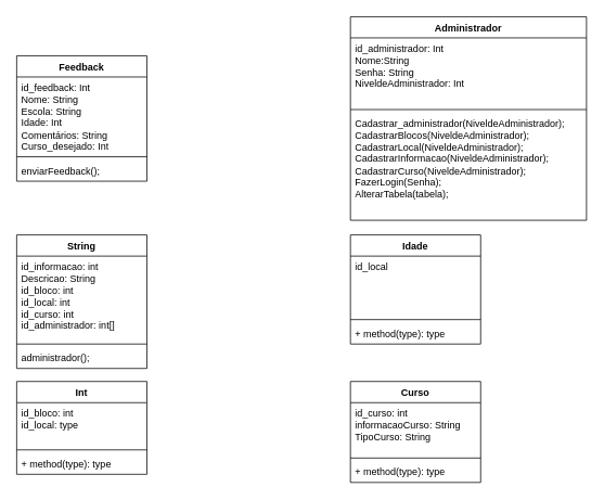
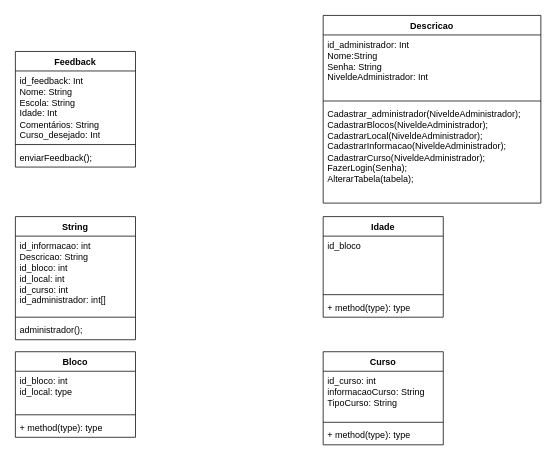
  <mxCell id="0" />
  <mxCell id="1" parent="0" />
  <mxCell id="2" value="Feedback" style="swimlane;fontStyle=1;align=center;verticalAlign=top;childLayout=stackLayout;horizontal=1;startSize=26;horizontalStack=0;resizeParent=1;resizeParentMax=0;resizeLast=0;collapsible=1;marginBottom=0;whiteSpace=wrap;html=1;" vertex="1" parent="1"><mxGeometry x="20" y="68" width="160" height="154" as="geometry" /></mxCell>
  <mxCell id="3" value="&lt;div&gt;&lt;font style=&quot;vertical-align: inherit;&quot; dir=&quot;auto&quot;&gt;&lt;font style=&quot;vertical-align: inherit;&quot; dir=&quot;auto&quot;&gt;id_feedback: Int&lt;/font&gt;&lt;/font&gt;&lt;/div&gt;&lt;font style=&quot;vertical-align: inherit;&quot; dir=&quot;auto&quot;&gt;&lt;font style=&quot;vertical-align: inherit;&quot; dir=&quot;auto&quot;&gt;Nome: String&lt;/font&gt;&lt;/font&gt;&lt;div&gt;&lt;font style=&quot;vertical-align: inherit;&quot; dir=&quot;auto&quot;&gt;&lt;font style=&quot;vertical-align: inherit;&quot; dir=&quot;auto&quot;&gt;Escola: String&lt;/font&gt;&lt;/font&gt;&lt;/div&gt;&lt;div&gt;&lt;font style=&quot;vertical-align: inherit;&quot; dir=&quot;auto&quot;&gt;&lt;font style=&quot;vertical-align: inherit;&quot; dir=&quot;auto&quot;&gt;Idade: Int&lt;/font&gt;&lt;/font&gt;&lt;/div&gt;&lt;div&gt;&lt;font style=&quot;vertical-align: inherit;&quot; dir=&quot;auto&quot;&gt;&lt;font style=&quot;vertical-align: inherit;&quot; dir=&quot;auto&quot;&gt;Comentários: String&lt;/font&gt;&lt;/font&gt;&lt;/div&gt;&lt;div&gt;&lt;font style=&quot;vertical-align: inherit;&quot; dir=&quot;auto&quot;&gt;&lt;font style=&quot;vertical-align: inherit;&quot; dir=&quot;auto&quot;&gt;Curso_desejado: Int&lt;/font&gt;&lt;/font&gt;&lt;/div&gt;" style="text;strokeColor=none;fillColor=none;align=left;verticalAlign=top;spacingLeft=4;spacingRight=4;overflow=hidden;rotatable=0;points=[[0,0.5],[1,0.5]];portConstraint=eastwest;whiteSpace=wrap;html=1;" vertex="1" parent="2"><mxGeometry y="26" width="160" height="94" as="geometry" /></mxCell>
  <mxCell id="4" value="" style="line;strokeWidth=1;fillColor=none;align=left;verticalAlign=middle;spacingTop=-1;spacingLeft=3;spacingRight=3;rotatable=0;labelPosition=right;points=[];portConstraint=eastwest;strokeColor=inherit;" vertex="1" parent="2"><mxGeometry y="120" width="160" height="8" as="geometry" /></mxCell>
  <mxCell id="5" value="enviarFeedback();" style="text;strokeColor=none;fillColor=none;align=left;verticalAlign=top;spacingLeft=4;spacingRight=4;overflow=hidden;rotatable=0;points=[[0,0.5],[1,0.5]];portConstraint=eastwest;whiteSpace=wrap;html=1;" vertex="1" parent="2"><mxGeometry y="128" width="160" height="26" as="geometry" /></mxCell>
- <mxCell id="6" value="Administrador" style="swimlane;fontStyle=1;align=center;verticalAlign=top;childLayout=stackLayout;horizontal=1;startSize=26;horizontalStack=0;resizeParent=1;resizeParentMax=0;resizeLast=0;collapsible=1;marginBottom=0;whiteSpace=wrap;html=1;" vertex="1" parent="1"><mxGeometry x="430" y="20" width="290" height="250" as="geometry" /></mxCell>
+ <mxCell id="6" value="Descricao" style="swimlane;fontStyle=1;align=center;verticalAlign=top;childLayout=stackLayout;horizontal=1;startSize=26;horizontalStack=0;resizeParent=1;resizeParentMax=0;resizeLast=0;collapsible=1;marginBottom=0;whiteSpace=wrap;html=1;" vertex="1" parent="1"><mxGeometry x="430" y="20" width="290" height="250" as="geometry" /></mxCell>
  <mxCell id="7" value="&lt;div&gt;id_administrador: Int&lt;/div&gt;&lt;div&gt;Nome:String&lt;/div&gt;Senha: String&lt;div&gt;NiveldeAdministrador: Int&lt;/div&gt;" style="text;strokeColor=none;fillColor=none;align=left;verticalAlign=top;spacingLeft=4;spacingRight=4;overflow=hidden;rotatable=0;points=[[0,0.5],[1,0.5]];portConstraint=eastwest;whiteSpace=wrap;html=1;" vertex="1" parent="6"><mxGeometry y="26" width="290" height="84" as="geometry" /></mxCell>
  <mxCell id="8" value="" style="line;strokeWidth=1;fillColor=none;align=left;verticalAlign=middle;spacingTop=-1;spacingLeft=3;spacingRight=3;rotatable=0;labelPosition=right;points=[];portConstraint=eastwest;strokeColor=inherit;" vertex="1" parent="6"><mxGeometry y="110" width="290" height="8" as="geometry" /></mxCell>
  <mxCell id="9" value="Cadastrar_administrador(NiveldeAdministrador);&lt;div&gt;CadastrarBlocos(&lt;span style=&quot;background-color: transparent; color: light-dark(rgb(0, 0, 0), rgb(255, 255, 255));&quot;&gt;NiveldeAdministrador&lt;/span&gt;&lt;span style=&quot;background-color: transparent; color: light-dark(rgb(0, 0, 0), rgb(255, 255, 255));&quot;&gt;);&lt;/span&gt;&lt;/div&gt;&lt;div&gt;CadastrarLocal(&lt;span style=&quot;background-color: transparent; color: light-dark(rgb(0, 0, 0), rgb(255, 255, 255));&quot;&gt;NiveldeAdministrador&lt;/span&gt;&lt;span style=&quot;background-color: transparent; color: light-dark(rgb(0, 0, 0), rgb(255, 255, 255));&quot;&gt;);&lt;/span&gt;&lt;/div&gt;&lt;div&gt;CadastrarInformacao(&lt;span style=&quot;background-color: transparent; color: light-dark(rgb(0, 0, 0), rgb(255, 255, 255));&quot;&gt;NiveldeAdministrador&lt;/span&gt;&lt;span style=&quot;background-color: transparent; color: light-dark(rgb(0, 0, 0), rgb(255, 255, 255));&quot;&gt;);&lt;/span&gt;&lt;/div&gt;&lt;div&gt;CadastrarCurso(&lt;span style=&quot;background-color: transparent; color: light-dark(rgb(0, 0, 0), rgb(255, 255, 255));&quot;&gt;NiveldeAdministrador&lt;/span&gt;&lt;span style=&quot;background-color: transparent; color: light-dark(rgb(0, 0, 0), rgb(255, 255, 255));&quot;&gt;);&lt;/span&gt;&lt;/div&gt;&lt;div&gt;FazerLogin(Senha);&lt;/div&gt;&lt;div&gt;AlterarTabela(tabela);&lt;/div&gt;" style="text;strokeColor=none;fillColor=none;align=left;verticalAlign=top;spacingLeft=4;spacingRight=4;overflow=hidden;rotatable=0;points=[[0,0.5],[1,0.5]];portConstraint=eastwest;whiteSpace=wrap;html=1;" vertex="1" parent="6"><mxGeometry y="118" width="290" height="132" as="geometry" /></mxCell>
- <mxCell id="10" value="Int" style="swimlane;fontStyle=1;align=center;verticalAlign=top;childLayout=stackLayout;horizontal=1;startSize=26;horizontalStack=0;resizeParent=1;resizeParentMax=0;resizeLast=0;collapsible=1;marginBottom=0;whiteSpace=wrap;html=1;" vertex="1" parent="1"><mxGeometry x="20" y="468" width="160" height="114" as="geometry" /></mxCell>
+ <mxCell id="10" value="Bloco" style="swimlane;fontStyle=1;align=center;verticalAlign=top;childLayout=stackLayout;horizontal=1;startSize=26;horizontalStack=0;resizeParent=1;resizeParentMax=0;resizeLast=0;collapsible=1;marginBottom=0;whiteSpace=wrap;html=1;" vertex="1" parent="1"><mxGeometry x="20" y="468" width="160" height="114" as="geometry" /></mxCell>
  <mxCell id="11" value="id_bloco: int&lt;div&gt;id_local: type&lt;/div&gt;" style="text;strokeColor=none;fillColor=none;align=left;verticalAlign=top;spacingLeft=4;spacingRight=4;overflow=hidden;rotatable=0;points=[[0,0.5],[1,0.5]];portConstraint=eastwest;whiteSpace=wrap;html=1;" vertex="1" parent="10"><mxGeometry y="26" width="160" height="54" as="geometry" /></mxCell>
  <mxCell id="12" value="" style="line;strokeWidth=1;fillColor=none;align=left;verticalAlign=middle;spacingTop=-1;spacingLeft=3;spacingRight=3;rotatable=0;labelPosition=right;points=[];portConstraint=eastwest;strokeColor=inherit;" vertex="1" parent="10"><mxGeometry y="80" width="160" height="8" as="geometry" /></mxCell>
  <mxCell id="13" value="+ method(type): type" style="text;strokeColor=none;fillColor=none;align=left;verticalAlign=top;spacingLeft=4;spacingRight=4;overflow=hidden;rotatable=0;points=[[0,0.5],[1,0.5]];portConstraint=eastwest;whiteSpace=wrap;html=1;" vertex="1" parent="10"><mxGeometry y="88" width="160" height="26" as="geometry" /></mxCell>
  <mxCell id="14" value="Idade" style="swimlane;fontStyle=1;align=center;verticalAlign=top;childLayout=stackLayout;horizontal=1;startSize=26;horizontalStack=0;resizeParent=1;resizeParentMax=0;resizeLast=0;collapsible=1;marginBottom=0;whiteSpace=wrap;html=1;" vertex="1" parent="1"><mxGeometry x="430" y="288" width="160" height="134" as="geometry" /></mxCell>
- <mxCell id="15" value="id_local" style="text;strokeColor=none;fillColor=none;align=left;verticalAlign=top;spacingLeft=4;spacingRight=4;overflow=hidden;rotatable=0;points=[[0,0.5],[1,0.5]];portConstraint=eastwest;whiteSpace=wrap;html=1;" vertex="1" parent="14"><mxGeometry y="26" width="160" height="74" as="geometry" /></mxCell>
+ <mxCell id="15" value="id_bloco" style="text;strokeColor=none;fillColor=none;align=left;verticalAlign=top;spacingLeft=4;spacingRight=4;overflow=hidden;rotatable=0;points=[[0,0.5],[1,0.5]];portConstraint=eastwest;whiteSpace=wrap;html=1;" vertex="1" parent="14"><mxGeometry y="26" width="160" height="74" as="geometry" /></mxCell>
  <mxCell id="16" value="" style="line;strokeWidth=1;fillColor=none;align=left;verticalAlign=middle;spacingTop=-1;spacingLeft=3;spacingRight=3;rotatable=0;labelPosition=right;points=[];portConstraint=eastwest;strokeColor=inherit;" vertex="1" parent="14"><mxGeometry y="100" width="160" height="8" as="geometry" /></mxCell>
  <mxCell id="17" value="+ method(type): type" style="text;strokeColor=none;fillColor=none;align=left;verticalAlign=top;spacingLeft=4;spacingRight=4;overflow=hidden;rotatable=0;points=[[0,0.5],[1,0.5]];portConstraint=eastwest;whiteSpace=wrap;html=1;" vertex="1" parent="14"><mxGeometry y="108" width="160" height="26" as="geometry" /></mxCell>
  <mxCell id="18" value="Curso" style="swimlane;fontStyle=1;align=center;verticalAlign=top;childLayout=stackLayout;horizontal=1;startSize=26;horizontalStack=0;resizeParent=1;resizeParentMax=0;resizeLast=0;collapsible=1;marginBottom=0;whiteSpace=wrap;html=1;" vertex="1" parent="1"><mxGeometry x="430" y="468" width="160" height="124" as="geometry" /></mxCell>
  <mxCell id="19" value="id_curso: int&lt;div&gt;informacaoCurso: String&lt;/div&gt;&lt;div&gt;TipoCurso: String&lt;/div&gt;" style="text;strokeColor=none;fillColor=none;align=left;verticalAlign=top;spacingLeft=4;spacingRight=4;overflow=hidden;rotatable=0;points=[[0,0.5],[1,0.5]];portConstraint=eastwest;whiteSpace=wrap;html=1;" vertex="1" parent="18"><mxGeometry y="26" width="160" height="64" as="geometry" /></mxCell>
  <mxCell id="20" value="" style="line;strokeWidth=1;fillColor=none;align=left;verticalAlign=middle;spacingTop=-1;spacingLeft=3;spacingRight=3;rotatable=0;labelPosition=right;points=[];portConstraint=eastwest;strokeColor=inherit;" vertex="1" parent="18"><mxGeometry y="90" width="160" height="8" as="geometry" /></mxCell>
  <mxCell id="21" value="+ method(type): type" style="text;strokeColor=none;fillColor=none;align=left;verticalAlign=top;spacingLeft=4;spacingRight=4;overflow=hidden;rotatable=0;points=[[0,0.5],[1,0.5]];portConstraint=eastwest;whiteSpace=wrap;html=1;" vertex="1" parent="18"><mxGeometry y="98" width="160" height="26" as="geometry" /></mxCell>
  <mxCell id="22" value="String" style="swimlane;fontStyle=1;align=center;verticalAlign=top;childLayout=stackLayout;horizontal=1;startSize=26;horizontalStack=0;resizeParent=1;resizeParentMax=0;resizeLast=0;collapsible=1;marginBottom=0;whiteSpace=wrap;html=1;" vertex="1" parent="1"><mxGeometry x="20" y="288" width="160" height="164" as="geometry" /></mxCell>
  <mxCell id="23" value="id_informacao: int&lt;div&gt;Descricao: String&lt;/div&gt;&lt;div&gt;id_bloco: int&lt;/div&gt;&lt;div&gt;id_local: int&lt;/div&gt;&lt;div&gt;id_curso: int&lt;/div&gt;&lt;div&gt;id_administrador: int[]&lt;/div&gt;" style="text;strokeColor=none;fillColor=none;align=left;verticalAlign=top;spacingLeft=4;spacingRight=4;overflow=hidden;rotatable=0;points=[[0,0.5],[1,0.5]];portConstraint=eastwest;whiteSpace=wrap;html=1;" vertex="1" parent="22"><mxGeometry y="26" width="160" height="104" as="geometry" /></mxCell>
  <mxCell id="24" value="" style="line;strokeWidth=1;fillColor=none;align=left;verticalAlign=middle;spacingTop=-1;spacingLeft=3;spacingRight=3;rotatable=0;labelPosition=right;points=[];portConstraint=eastwest;strokeColor=inherit;" vertex="1" parent="22"><mxGeometry y="130" width="160" height="8" as="geometry" /></mxCell>
  <mxCell id="25" value="administrador();" style="text;strokeColor=none;fillColor=none;align=left;verticalAlign=top;spacingLeft=4;spacingRight=4;overflow=hidden;rotatable=0;points=[[0,0.5],[1,0.5]];portConstraint=eastwest;whiteSpace=wrap;html=1;" vertex="1" parent="22"><mxGeometry y="138" width="160" height="26" as="geometry" /></mxCell>
